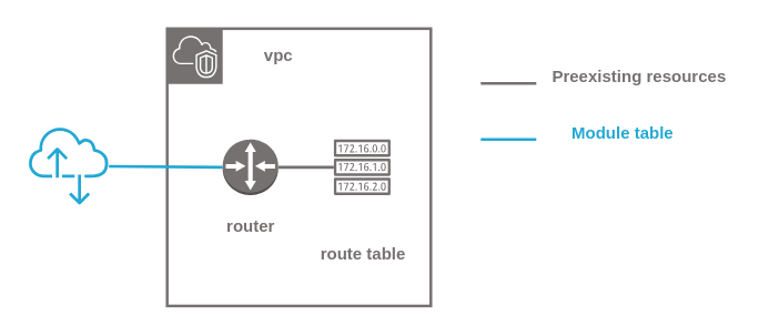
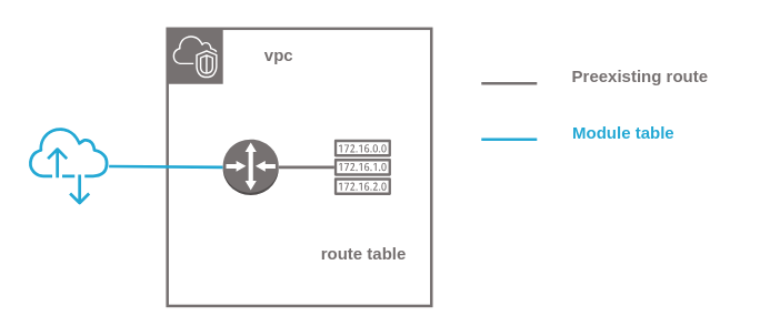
  <mxCell id="0" />
  <mxCell id="1" parent="0" />
  <mxCell id="2" value="" style="rounded=0;whiteSpace=wrap;html=1;strokeColor=#767171;fillColor=none;gradientColor=none;strokeWidth=2;" parent="1" vertex="1"><mxGeometry x="120" y="20" width="190" height="200" as="geometry" /></mxCell>
  <mxCell id="3" value="" style="outlineConnect=0;fontColor=#232F3E;gradientColor=none;gradientDirection=north;fillColor=#767171;strokeColor=#ffffff;dashed=0;verticalLabelPosition=bottom;verticalAlign=top;align=center;html=1;fontSize=12;fontStyle=0;aspect=fixed;shape=mxgraph.aws4.resourceIcon;resIcon=mxgraph.aws4.vpc;" parent="1" vertex="1"><mxGeometry x="120" y="20" width="40" height="40" as="geometry" /></mxCell>
  <mxCell id="4" value="" style="outlineConnect=0;fontColor=#232F3E;gradientColor=none;fillColor=#767171;strokeColor=none;dashed=0;verticalLabelPosition=bottom;verticalAlign=top;align=center;html=1;fontSize=12;fontStyle=0;aspect=fixed;pointerEvents=1;shape=mxgraph.aws4.route_table;" parent="1" vertex="1"><mxGeometry x="240" y="100" width="41.05" height="40" as="geometry" /></mxCell>
  <mxCell id="5" style="edgeStyle=none;rounded=0;orthogonalLoop=1;jettySize=auto;html=1;exitX=0;exitY=0.5;exitDx=0;exitDy=0;exitPerimeter=0;strokeColor=#23A8D4;fontColor=#767171;endArrow=none;endFill=0;strokeWidth=2;" parent="1" source="6" target="15" edge="1"><mxGeometry relative="1" as="geometry"><mxPoint x="179.173" y="6.841" as="targetPoint" /></mxGeometry></mxCell>
  <mxCell id="6" value="" style="outlineConnect=0;dashed=0;verticalLabelPosition=bottom;verticalAlign=top;align=center;html=1;shape=mxgraph.aws3.router;fillColor=#767171;gradientColor=none;strokeColor=#767171;" parent="1" vertex="1"><mxGeometry x="160" y="100" width="40" height="40" as="geometry" /></mxCell>
  <mxCell id="7" value="" style="endArrow=none;html=1;entryX=1;entryY=0.5;entryDx=0;entryDy=0;entryPerimeter=0;strokeColor=#767171;strokeWidth=2;" parent="1" source="4" target="6" edge="1"><mxGeometry width="50" height="50" relative="1" as="geometry"><mxPoint x="180" y="350" as="sourcePoint" /><mxPoint x="230" y="300" as="targetPoint" /></mxGeometry></mxCell>
  <mxCell id="8" value="vpc" style="text;html=1;resizable=0;autosize=1;align=center;verticalAlign=middle;points=[];fillColor=none;strokeColor=none;rounded=0;fontColor=#767171;fontStyle=1" parent="1" vertex="1"><mxGeometry x="185" y="30" width="30" height="20" as="geometry" /></mxCell>
- <mxCell id="9" value="router" style="text;html=1;resizable=0;autosize=1;align=center;verticalAlign=middle;points=[];fillColor=none;strokeColor=none;rounded=0;fontColor=#767171;fontStyle=1" parent="1" vertex="1"><mxGeometry x="155" y="153" width="50" height="20" as="geometry" /></mxCell>
  <mxCell id="10" value="route table" style="text;html=1;resizable=0;autosize=1;align=center;verticalAlign=middle;points=[];fillColor=none;strokeColor=none;rounded=0;fontColor=#767171;fontStyle=1" parent="1" vertex="1"><mxGeometry x="225.5" y="173" width="70" height="20" as="geometry" /></mxCell>
  <mxCell id="11" value="" style="endArrow=none;html=1;strokeColor=#767171;fontColor=#767171;fontSize=27;spacing=7;strokeWidth=2;" parent="1" edge="1"><mxGeometry width="50" height="50" relative="1" as="geometry"><mxPoint x="346" y="59.5" as="sourcePoint" /><mxPoint x="386" y="59.5" as="targetPoint" /></mxGeometry></mxCell>
  <mxCell id="12" value="" style="endArrow=none;html=1;strokeColor=#23A8D4;fontColor=#767171;fontSize=27;spacing=7;strokeWidth=2;" parent="1" edge="1"><mxGeometry width="50" height="50" relative="1" as="geometry"><mxPoint x="346" y="100" as="sourcePoint" /><mxPoint x="386" y="100" as="targetPoint" /></mxGeometry></mxCell>
- <mxCell id="13" value="&lt;font style=&quot;font-size: 12px&quot;&gt;Preexisting resources&lt;/font&gt;" style="text;html=1;resizable=0;autosize=1;align=center;verticalAlign=middle;points=[];fillColor=none;strokeColor=none;rounded=0;fontSize=12;fontColor=#767171;fontStyle=1" parent="1" vertex="1"><mxGeometry x="395" y="45" width="130" height="20" as="geometry" /></mxCell>
+ <mxCell id="13" value="&lt;font style=&quot;font-size: 12px&quot;&gt;Preexisting route&lt;/font&gt;" style="text;html=1;resizable=0;autosize=1;align=center;verticalAlign=middle;points=[];fillColor=none;strokeColor=none;rounded=0;fontSize=12;fontColor=#767171;fontStyle=1" parent="1" vertex="1"><mxGeometry x="395" y="45" width="130" height="20" as="geometry" /></mxCell>
  <mxCell id="14" value="&lt;font style=&quot;font-size: 12px&quot;&gt;Module table&lt;/font&gt;" style="text;html=1;resizable=0;autosize=1;align=center;verticalAlign=middle;points=[];fillColor=none;strokeColor=none;rounded=0;fontSize=12;fontColor=#23A8D4;fontStyle=1" parent="1" vertex="1"><mxGeometry x="393" y="86" width="110" height="20" as="geometry" /></mxCell>
  <mxCell id="15" value="" style="outlineConnect=0;fontColor=#232F3E;gradientColor=none;fillColor=#23A8D4;strokeColor=none;dashed=0;verticalLabelPosition=bottom;verticalAlign=top;align=center;html=1;fontSize=12;fontStyle=0;aspect=fixed;pointerEvents=1;shape=mxgraph.aws4.internet_alt2;" parent="1" vertex="1"><mxGeometry x="20" y="90" width="58" height="58" as="geometry" /></mxCell>
